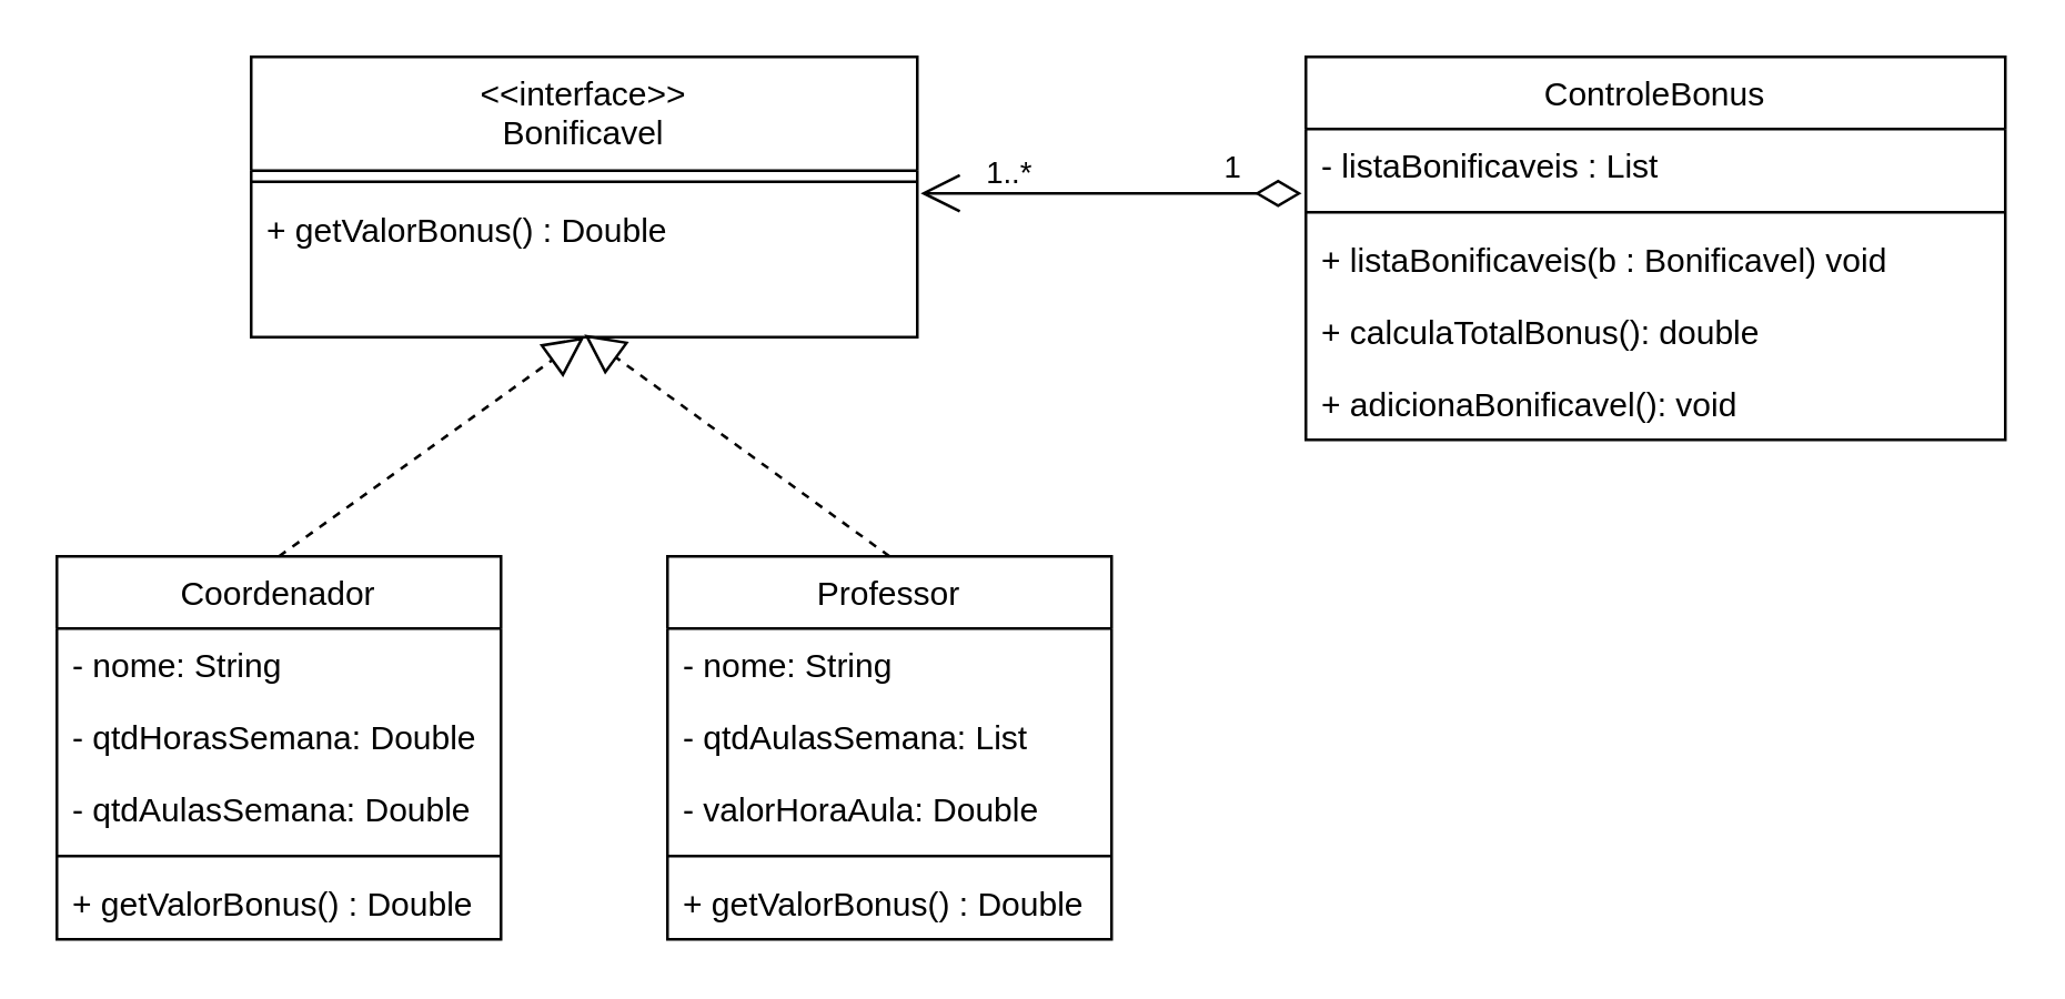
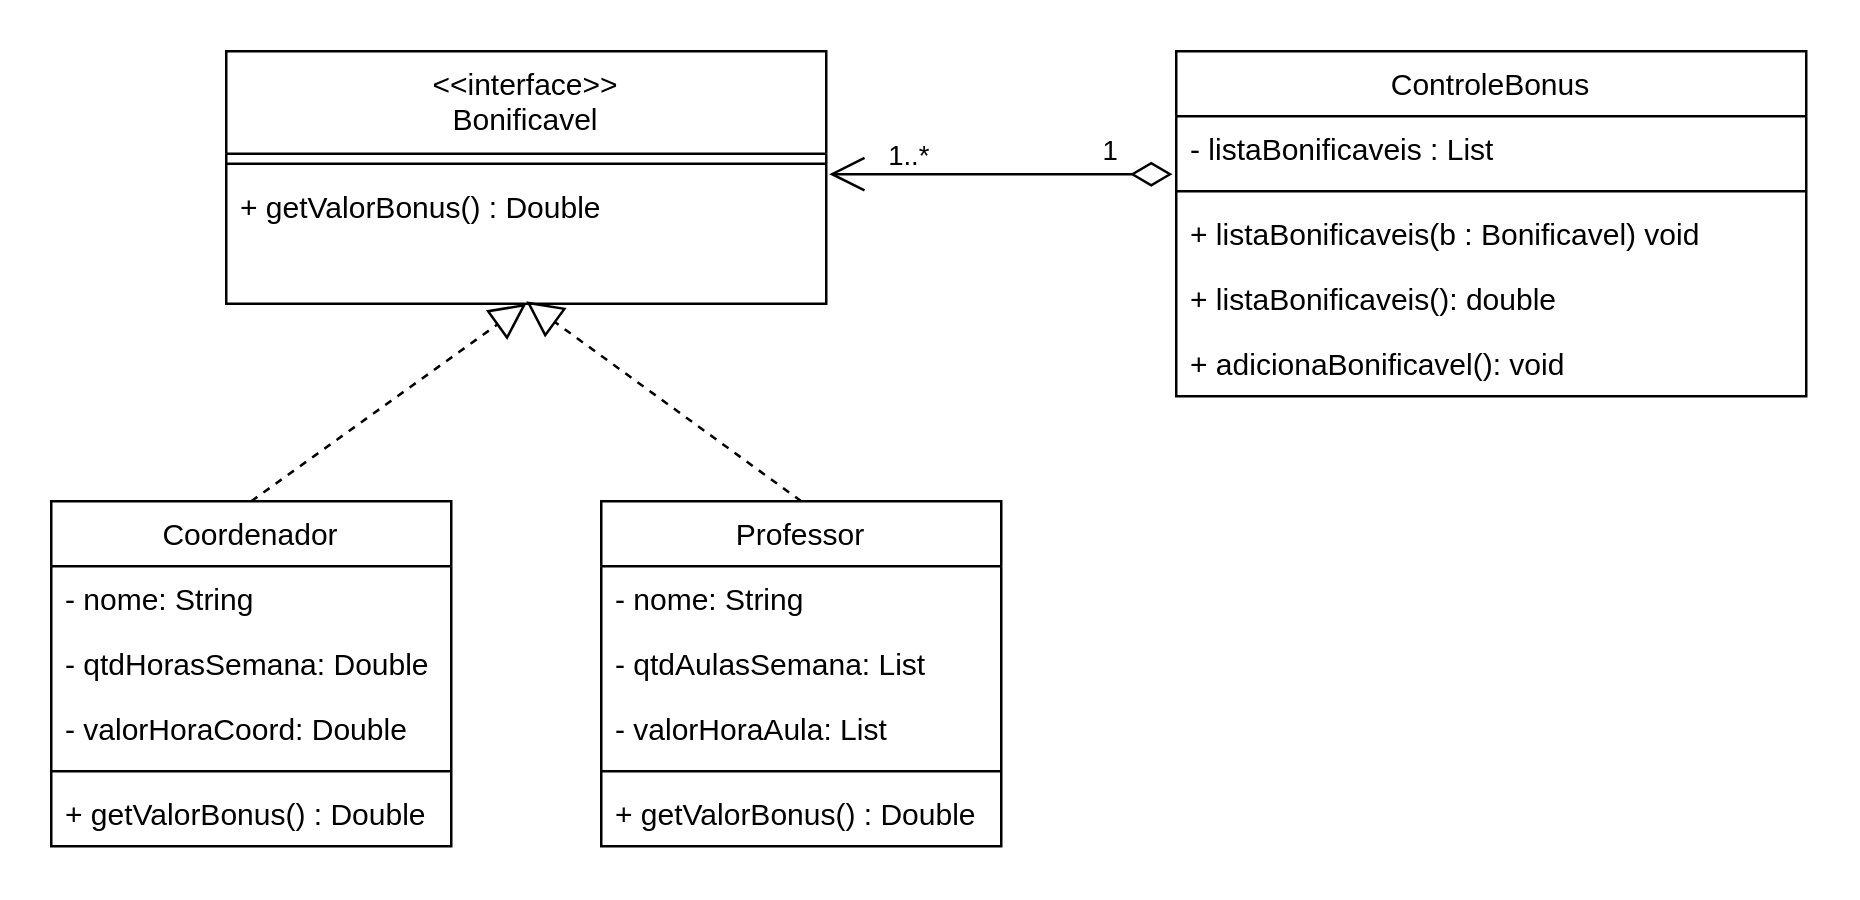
  <mxCell id="0" />
  <mxCell id="1" parent="0" />
  <mxCell id="2" value="Coordenador" style="swimlane;fontStyle=0;align=center;verticalAlign=top;childLayout=stackLayout;horizontal=1;startSize=26;horizontalStack=0;resizeParent=1;resizeLast=0;collapsible=1;marginBottom=0;rounded=0;shadow=0;strokeWidth=1;" parent="1" vertex="1"><mxGeometry x="20" y="200" width="160" height="138" as="geometry"><mxRectangle x="130" y="380" width="160" height="26" as="alternateBounds" /></mxGeometry></mxCell>
  <mxCell id="3" value="- nome: String" style="text;align=left;verticalAlign=top;spacingLeft=4;spacingRight=4;overflow=hidden;rotatable=0;points=[[0,0.5],[1,0.5]];portConstraint=eastwest;rounded=0;shadow=0;html=0;" vertex="1" parent="2"><mxGeometry y="26" width="160" height="26" as="geometry" /></mxCell>
  <mxCell id="4" value="- qtdHorasSemana: Double" style="text;align=left;verticalAlign=top;spacingLeft=4;spacingRight=4;overflow=hidden;rotatable=0;points=[[0,0.5],[1,0.5]];portConstraint=eastwest;rounded=0;shadow=0;html=0;" parent="2" vertex="1"><mxGeometry y="52" width="160" height="26" as="geometry" /></mxCell>
- <mxCell id="5" value="- qtdAulasSemana: Double" style="text;align=left;verticalAlign=top;spacingLeft=4;spacingRight=4;overflow=hidden;rotatable=0;points=[[0,0.5],[1,0.5]];portConstraint=eastwest;rounded=0;shadow=0;html=0;" parent="2" vertex="1"><mxGeometry y="78" width="160" height="26" as="geometry" /></mxCell>
+ <mxCell id="5" value="- valorHoraCoord: Double" style="text;align=left;verticalAlign=top;spacingLeft=4;spacingRight=4;overflow=hidden;rotatable=0;points=[[0,0.5],[1,0.5]];portConstraint=eastwest;rounded=0;shadow=0;html=0;" parent="2" vertex="1"><mxGeometry y="78" width="160" height="26" as="geometry" /></mxCell>
  <mxCell id="6" value="" style="line;html=1;strokeWidth=1;align=left;verticalAlign=middle;spacingTop=-1;spacingLeft=3;spacingRight=3;rotatable=0;labelPosition=right;points=[];portConstraint=eastwest;" parent="2" vertex="1"><mxGeometry y="104" width="160" height="8" as="geometry" /></mxCell>
  <mxCell id="7" value="+ getValorBonus() : Double" style="text;align=left;verticalAlign=top;spacingLeft=4;spacingRight=4;overflow=hidden;rotatable=0;points=[[0,0.5],[1,0.5]];portConstraint=eastwest;" parent="2" vertex="1"><mxGeometry y="112" width="160" height="26" as="geometry" /></mxCell>
  <mxCell id="8" value="Professor" style="swimlane;fontStyle=0;align=center;verticalAlign=top;childLayout=stackLayout;horizontal=1;startSize=26;horizontalStack=0;resizeParent=1;resizeLast=0;collapsible=1;marginBottom=0;rounded=0;shadow=0;strokeWidth=1;" parent="1" vertex="1"><mxGeometry x="240" y="200" width="160" height="138" as="geometry"><mxRectangle x="340" y="380" width="170" height="26" as="alternateBounds" /></mxGeometry></mxCell>
  <mxCell id="9" value="- nome: String" style="text;align=left;verticalAlign=top;spacingLeft=4;spacingRight=4;overflow=hidden;rotatable=0;points=[[0,0.5],[1,0.5]];portConstraint=eastwest;rounded=0;shadow=0;html=0;" vertex="1" parent="8"><mxGeometry y="26" width="160" height="26" as="geometry" /></mxCell>
  <mxCell id="10" value="- qtdAulasSemana: List" style="text;align=left;verticalAlign=top;spacingLeft=4;spacingRight=4;overflow=hidden;rotatable=0;points=[[0,0.5],[1,0.5]];portConstraint=eastwest;" parent="8" vertex="1"><mxGeometry y="52" width="160" height="26" as="geometry" /></mxCell>
- <mxCell id="11" value="- valorHoraAula: Double" style="text;align=left;verticalAlign=top;spacingLeft=4;spacingRight=4;overflow=hidden;rotatable=0;points=[[0,0.5],[1,0.5]];portConstraint=eastwest;" parent="8" vertex="1"><mxGeometry y="78" width="160" height="26" as="geometry" /></mxCell>
+ <mxCell id="11" value="- valorHoraAula: List" style="text;align=left;verticalAlign=top;spacingLeft=4;spacingRight=4;overflow=hidden;rotatable=0;points=[[0,0.5],[1,0.5]];portConstraint=eastwest;" parent="8" vertex="1"><mxGeometry y="78" width="160" height="26" as="geometry" /></mxCell>
  <mxCell id="12" value="" style="line;html=1;strokeWidth=1;align=left;verticalAlign=middle;spacingTop=-1;spacingLeft=3;spacingRight=3;rotatable=0;labelPosition=right;points=[];portConstraint=eastwest;" parent="8" vertex="1"><mxGeometry y="104" width="160" height="8" as="geometry" /></mxCell>
  <mxCell id="13" value="+ getValorBonus() : Double" style="text;align=left;verticalAlign=top;spacingLeft=4;spacingRight=4;overflow=hidden;rotatable=0;points=[[0,0.5],[1,0.5]];portConstraint=eastwest;" parent="8" vertex="1"><mxGeometry y="112" width="160" height="26" as="geometry" /></mxCell>
  <mxCell id="14" value="ControleBonus" style="swimlane;fontStyle=0;align=center;verticalAlign=top;childLayout=stackLayout;horizontal=1;startSize=26;horizontalStack=0;resizeParent=1;resizeLast=0;collapsible=1;marginBottom=0;rounded=0;shadow=0;strokeWidth=1;" parent="1" vertex="1"><mxGeometry x="470" y="20" width="252" height="138" as="geometry"><mxRectangle x="550" y="140" width="160" height="26" as="alternateBounds" /></mxGeometry></mxCell>
  <mxCell id="15" value="- listaBonificaveis : List" style="text;align=left;verticalAlign=top;spacingLeft=4;spacingRight=4;overflow=hidden;rotatable=0;points=[[0,0.5],[1,0.5]];portConstraint=eastwest;" vertex="1" parent="14"><mxGeometry y="26" width="252" height="26" as="geometry" /></mxCell>
  <mxCell id="16" value="" style="line;html=1;strokeWidth=1;align=left;verticalAlign=middle;spacingTop=-1;spacingLeft=3;spacingRight=3;rotatable=0;labelPosition=right;points=[];portConstraint=eastwest;" parent="14" vertex="1"><mxGeometry y="52" width="252" height="8" as="geometry" /></mxCell>
  <mxCell id="17" value="+ listaBonificaveis(b : Bonificavel) void" style="text;align=left;verticalAlign=top;spacingLeft=4;spacingRight=4;overflow=hidden;rotatable=0;points=[[0,0.5],[1,0.5]];portConstraint=eastwest;" parent="14" vertex="1"><mxGeometry y="60" width="252" height="26" as="geometry" /></mxCell>
- <mxCell id="18" value="+ calculaTotalBonus(): double" style="text;align=left;verticalAlign=top;spacingLeft=4;spacingRight=4;overflow=hidden;rotatable=0;points=[[0,0.5],[1,0.5]];portConstraint=eastwest;" parent="14" vertex="1"><mxGeometry y="86" width="252" height="26" as="geometry" /></mxCell>
+ <mxCell id="18" value="+ listaBonificaveis(): double" style="text;align=left;verticalAlign=top;spacingLeft=4;spacingRight=4;overflow=hidden;rotatable=0;points=[[0,0.5],[1,0.5]];portConstraint=eastwest;" parent="14" vertex="1"><mxGeometry y="86" width="252" height="26" as="geometry" /></mxCell>
  <mxCell id="19" value="+ adicionaBonificavel(): void" style="text;align=left;verticalAlign=top;spacingLeft=4;spacingRight=4;overflow=hidden;rotatable=0;points=[[0,0.5],[1,0.5]];portConstraint=eastwest;" parent="14" vertex="1"><mxGeometry y="112" width="252" height="26" as="geometry" /></mxCell>
  <mxCell id="20" value="&lt;&lt;interface&gt;&gt;&#10;Bonificavel" style="swimlane;fontStyle=0;align=center;verticalAlign=top;childLayout=stackLayout;horizontal=1;startSize=41;horizontalStack=0;resizeParent=1;resizeLast=0;collapsible=1;marginBottom=0;rounded=0;shadow=0;strokeWidth=1;" parent="1" vertex="1"><mxGeometry x="90" y="20" width="240" height="101" as="geometry"><mxRectangle x="150" y="29" width="160" height="26" as="alternateBounds" /></mxGeometry></mxCell>
  <mxCell id="21" value="" style="line;html=1;strokeWidth=1;align=left;verticalAlign=middle;spacingTop=-1;spacingLeft=3;spacingRight=3;rotatable=0;labelPosition=right;points=[];portConstraint=eastwest;" parent="20" vertex="1"><mxGeometry y="41" width="240" height="8" as="geometry" /></mxCell>
  <mxCell id="22" value="+ getValorBonus() : Double" style="text;align=left;verticalAlign=top;spacingLeft=4;spacingRight=4;overflow=hidden;rotatable=0;points=[[0,0.5],[1,0.5]];portConstraint=eastwest;" parent="20" vertex="1"><mxGeometry y="49" width="240" height="26" as="geometry" /></mxCell>
  <mxCell id="23" value="1" style="endArrow=open;html=1;endSize=12;startArrow=diamondThin;startSize=14;startFill=0;edgeStyle=orthogonalEdgeStyle;align=left;verticalAlign=bottom;rounded=0;entryX=1.005;entryY=0.315;entryDx=0;entryDy=0;entryPerimeter=0;exitX=-0.006;exitY=0.892;exitDx=0;exitDy=0;exitPerimeter=0;" parent="1" edge="1"><mxGeometry x="-0.576" relative="1" as="geometry"><mxPoint x="468.488" y="69.192" as="sourcePoint" /><mxPoint x="331.2" y="69.19" as="targetPoint" /><mxPoint as="offset" /></mxGeometry></mxCell>
  <mxCell id="24" value="1..*" style="edgeLabel;html=1;align=center;verticalAlign=middle;resizable=0;points=[];" parent="23" vertex="1" connectable="0"><mxGeometry x="0.551" y="1" relative="1" as="geometry"><mxPoint y="-9" as="offset" /></mxGeometry></mxCell>
  <mxCell id="25" value="" style="endArrow=block;dashed=1;endFill=0;endSize=12;html=1;rounded=0;entryX=0.5;entryY=1;entryDx=0;entryDy=0;exitX=0.5;exitY=0;exitDx=0;exitDy=0;" edge="1" parent="1" source="2" target="20"><mxGeometry width="160" relative="1" as="geometry"><mxPoint x="450" y="260" as="sourcePoint" /><mxPoint x="610" y="260" as="targetPoint" /></mxGeometry></mxCell>
  <mxCell id="26" value="" style="endArrow=block;dashed=1;endFill=0;endSize=12;html=1;rounded=0;exitX=0.5;exitY=0;exitDx=0;exitDy=0;" edge="1" parent="1" source="8"><mxGeometry width="160" relative="1" as="geometry"><mxPoint x="110" y="191" as="sourcePoint" /><mxPoint x="210" y="120" as="targetPoint" /></mxGeometry></mxCell>
